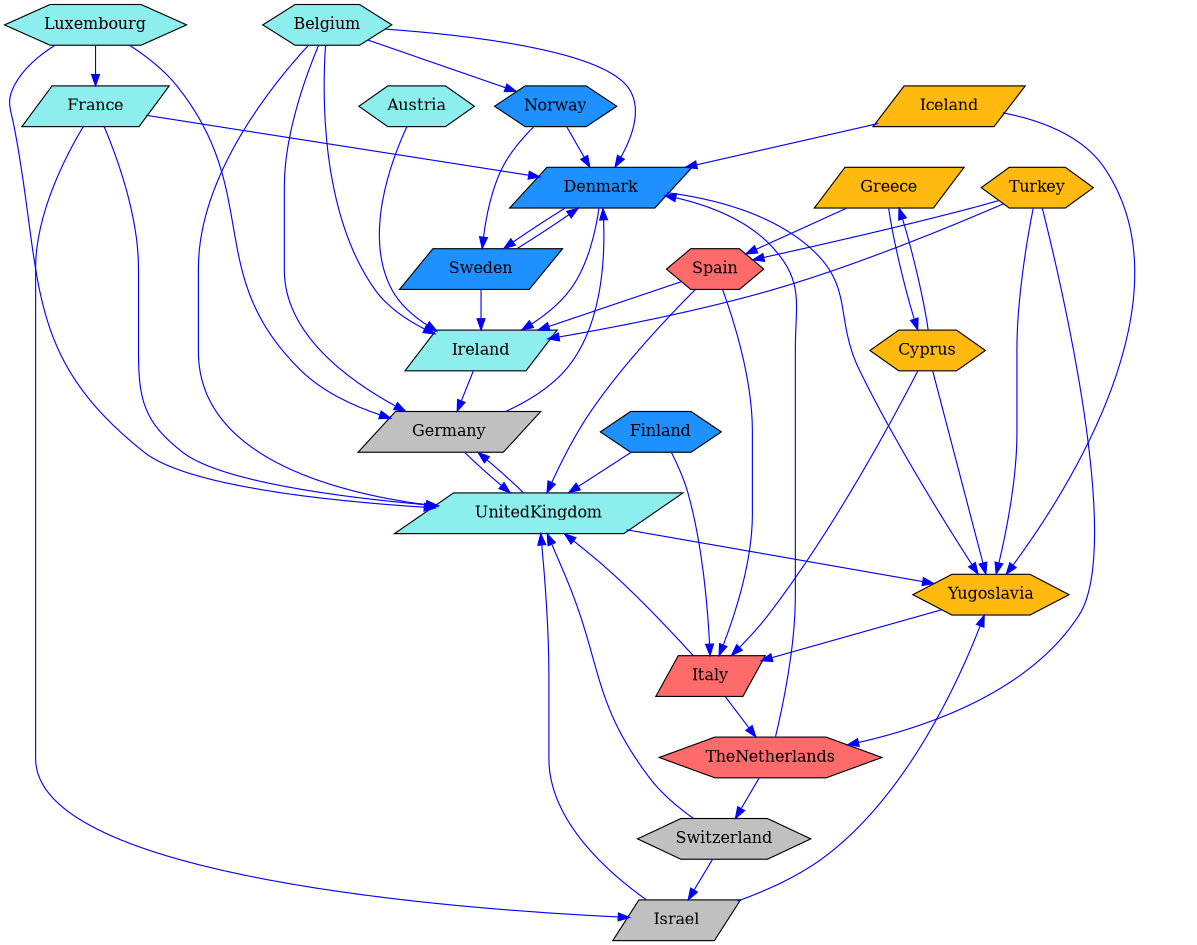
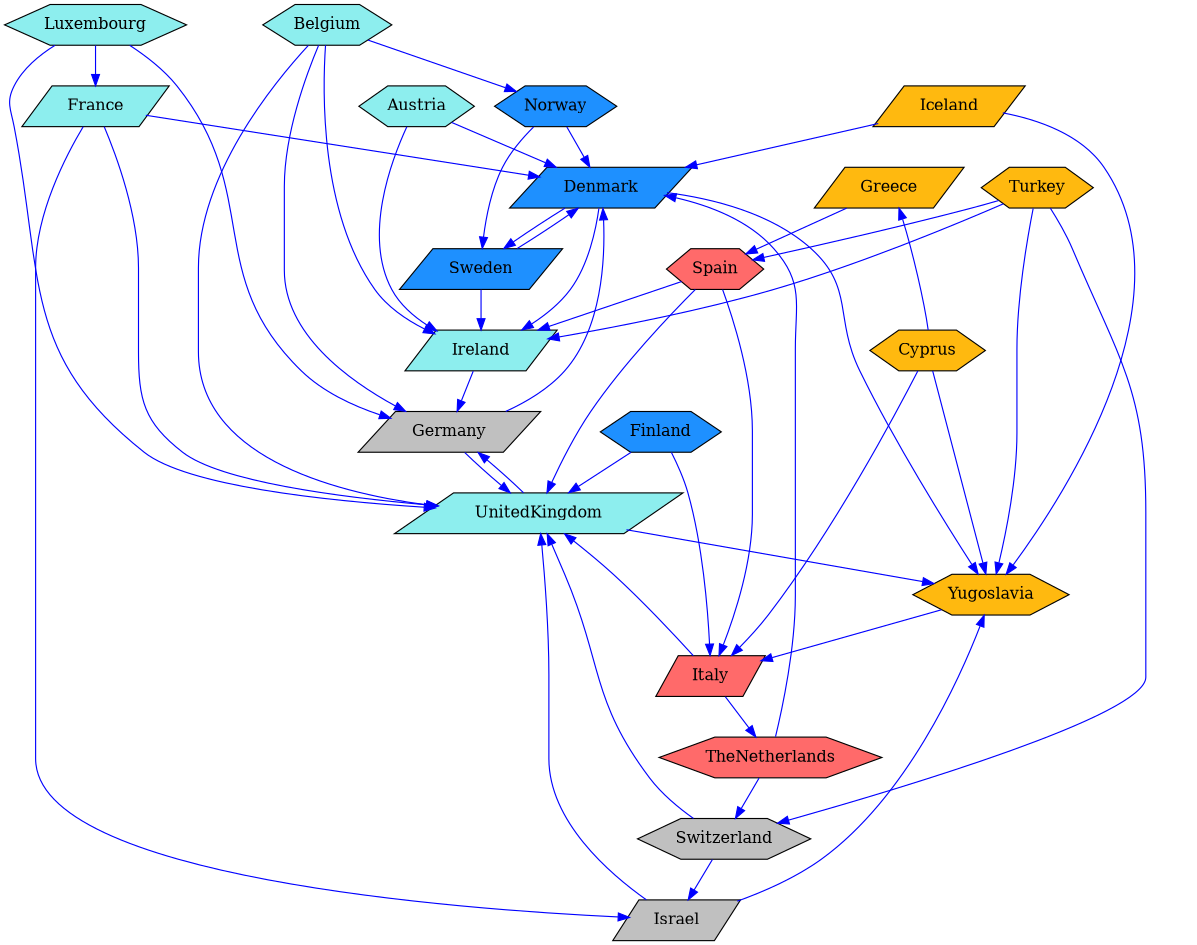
  digraph {
    node [fillcolor=darkslategray2 shape=hexagon style=filled]
    edge [color=blue penwidth=1]
    Austria
    Denmark [fillcolor=dodgerblue shape=parallelogram]
    Ireland [shape=parallelogram]
    Yugoslavia [fillcolor=darkgoldenrod1]
    Sweden [fillcolor=dodgerblue shape=parallelogram]
    Germany [fillcolor=gray shape=parallelogram]
    Belgium
    Norway [fillcolor=dodgerblue]
    UnitedKingdom [shape=parallelogram]
    Cyprus [fillcolor=darkgoldenrod1]
    Greece [fillcolor=darkgoldenrod1 shape=parallelogram]
    Italy [fillcolor=indianred1 shape=parallelogram]
    Spain [fillcolor=indianred1]
    TheNetherlands [fillcolor=indianred1]
    Finland [fillcolor=dodgerblue]
    France [shape=parallelogram]
    Israel [fillcolor=gray shape=parallelogram]
    Iceland [fillcolor=darkgoldenrod1 shape=parallelogram]
    Switzerland [fillcolor=gray]
    Luxembourg
    Turkey [fillcolor=darkgoldenrod1]
-   Belgium -> Denmark
+   Austria -> Denmark
    Austria -> Ireland
    Denmark -> Ireland
    Denmark -> Yugoslavia
    Denmark -> Sweden
    Ireland -> Germany
    Yugoslavia -> Italy
    Sweden -> Denmark
    Sweden -> Ireland
    Germany -> Denmark
    Germany -> UnitedKingdom
    Belgium -> Ireland
    Belgium -> Germany
    Belgium -> Norway
    Belgium -> UnitedKingdom
    Norway -> Denmark
    Norway -> Sweden
    UnitedKingdom -> Yugoslavia
    UnitedKingdom -> Germany
    Cyprus -> Yugoslavia
    Cyprus -> Greece
    Cyprus -> Italy
-   Greece -> Cyprus
    Greece -> Spain
    Italy -> UnitedKingdom
    Italy -> TheNetherlands
    Spain -> Ireland
    Spain -> UnitedKingdom
    Spain -> Italy
    TheNetherlands -> Denmark
    TheNetherlands -> Switzerland
    Finland -> UnitedKingdom
    Finland -> Italy
    France -> Denmark
    France -> UnitedKingdom
    France -> Israel
    Israel -> Yugoslavia
    Israel -> UnitedKingdom
    Iceland -> Denmark
    Iceland -> Yugoslavia
    Switzerland -> UnitedKingdom
    Switzerland -> Israel
    Luxembourg -> Germany
    Luxembourg -> UnitedKingdom
    Luxembourg -> France
    Turkey -> Ireland
    Turkey -> Yugoslavia
    Turkey -> Spain
-   Turkey -> TheNetherlands
+   Turkey -> Switzerland
  }
